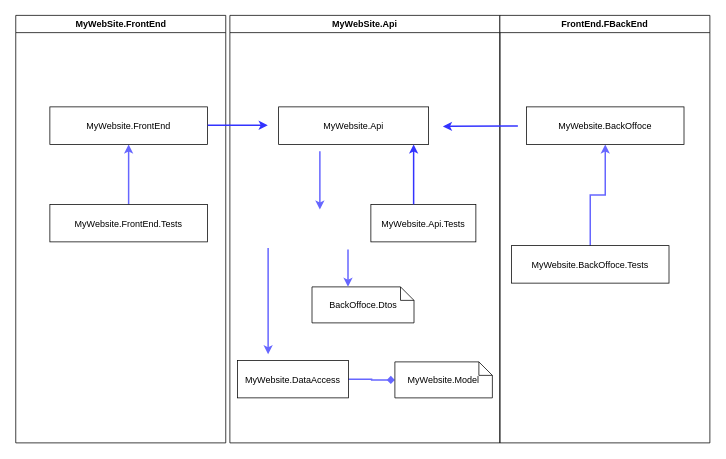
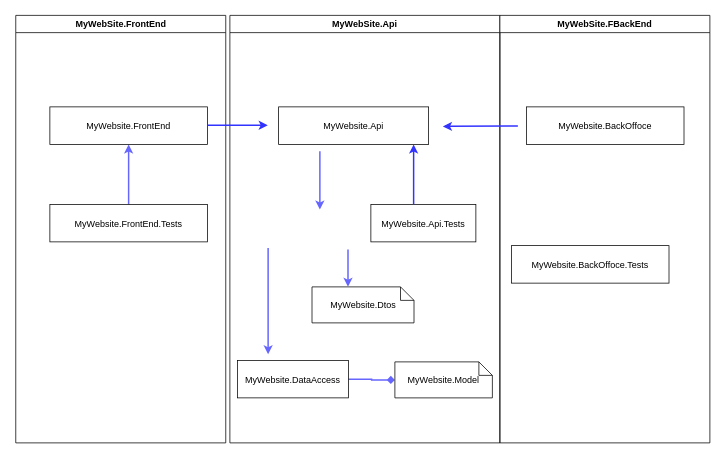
  <mxCell id="0" />
  <mxCell id="1" parent="0" />
  <mxCell id="2" value="MyWebSite.FrontEnd" style="swimlane;whiteSpace=wrap" parent="1" vertex="1"><mxGeometry x="20.5" y="20" width="280" height="570" as="geometry" /></mxCell>
  <mxCell id="3" value="" style="edgeStyle=orthogonalEdgeStyle;rounded=0;orthogonalLoop=1;jettySize=auto;html=1;strokeColor=#6666FF;strokeWidth=2;" edge="1" parent="2" source="4" target="5"><mxGeometry relative="1" as="geometry" /></mxCell>
  <mxCell id="4" value="MyWebsite.FrontEnd.Tests" style="" vertex="1" parent="2"><mxGeometry x="45.5" y="252" width="210" height="50" as="geometry" /></mxCell>
  <mxCell id="5" value="MyWebsite.FrontEnd" style="" vertex="1" parent="2"><mxGeometry x="45.5" y="122" width="210" height="50" as="geometry" /></mxCell>
  <mxCell id="6" value="MyWebSite.Api" style="swimlane;whiteSpace=wrap" parent="1" vertex="1"><mxGeometry x="306" y="20" width="360" height="570" as="geometry" /></mxCell>
  <mxCell id="7" value="MyWebsite.Api" style="" parent="6" vertex="1"><mxGeometry x="65" y="122" width="200" height="50" as="geometry" /></mxCell>
  <mxCell id="8" value="" style="edgeStyle=orthogonalEdgeStyle;rounded=0;orthogonalLoop=1;jettySize=auto;html=1;strokeColor=#6666FF;exitX=1;exitY=0.5;exitDx=0;exitDy=0;strokeWidth=2;endArrow=diamond;" edge="1" parent="6" source="9" target="11"><mxGeometry relative="1" as="geometry" /></mxCell>
  <mxCell id="9" value="MyWebsite.DataAccess" style="" parent="6" vertex="1"><mxGeometry x="10" y="460" width="148" height="50" as="geometry" /></mxCell>
  <mxCell id="10" value="MyWebsite.Api.Tests" style="" parent="6" vertex="1"><mxGeometry x="188" y="252" width="140" height="50" as="geometry" /></mxCell>
  <mxCell id="11" value="MyWebsite.Model" style="shape=note;whiteSpace=wrap;size=18;" parent="6" vertex="1"><mxGeometry x="220" y="462" width="130" height="48" as="geometry" /></mxCell>
  <mxCell id="12" value="" style="endArrow=classic;html=1;fillColor=#f8cecc;strokeColor=#3333FF;strokeWidth=2;" edge="1" parent="6"><mxGeometry width="50" height="50" relative="1" as="geometry"><mxPoint x="-29.5" y="146.5" as="sourcePoint" /><mxPoint x="50.5" y="146.5" as="targetPoint" /></mxGeometry></mxCell>
  <mxCell id="13" value="" style="edgeStyle=orthogonalEdgeStyle;rounded=0;orthogonalLoop=1;jettySize=auto;html=1;strokeColor=#3333FF;strokeWidth=2;" edge="1" parent="6"><mxGeometry relative="1" as="geometry"><mxPoint x="245" y="252" as="sourcePoint" /><mxPoint x="245" y="172" as="targetPoint" /></mxGeometry></mxCell>
  <mxCell id="14" value="" style="edgeStyle=orthogonalEdgeStyle;rounded=0;orthogonalLoop=1;jettySize=auto;html=1;strokeColor=#6666FF;strokeWidth=2;" edge="1" parent="6"><mxGeometry relative="1" as="geometry"><mxPoint x="51" y="310" as="sourcePoint" /><mxPoint x="51" y="452" as="targetPoint" /></mxGeometry></mxCell>
- <mxCell id="15" value="BackOffoce.Dtos" style="shape=note;whiteSpace=wrap;size=18;" vertex="1" parent="6"><mxGeometry x="109.5" y="362" width="136" height="48" as="geometry" /></mxCell>
+ <mxCell id="15" value="MyWebsite.Dtos" style="shape=note;whiteSpace=wrap;size=18;" vertex="1" parent="6"><mxGeometry x="109.5" y="362" width="136" height="48" as="geometry" /></mxCell>
  <mxCell id="16" value="" style="endArrow=classic;html=1;strokeColor=#6666FF;strokeWidth=2;" edge="1" parent="6"><mxGeometry width="50" height="50" relative="1" as="geometry"><mxPoint x="120" y="181" as="sourcePoint" /><mxPoint x="120" y="259" as="targetPoint" /></mxGeometry></mxCell>
  <mxCell id="17" value="" style="endArrow=classic;html=1;strokeColor=#6666FF;strokeWidth=2;" edge="1" parent="6"><mxGeometry width="50" height="50" relative="1" as="geometry"><mxPoint x="157.5" y="312" as="sourcePoint" /><mxPoint x="157.5" y="362" as="targetPoint" /></mxGeometry></mxCell>
- <mxCell id="18" value="FrontEnd.FBackEnd" style="swimlane;whiteSpace=wrap" parent="1" vertex="1"><mxGeometry x="666" y="20" width="280" height="570" as="geometry" /></mxCell>
- <mxCell id="19" value="" style="edgeStyle=orthogonalEdgeStyle;rounded=0;orthogonalLoop=1;jettySize=auto;html=1;strokeColor=#6666FF;strokeWidth=2;" edge="1" parent="18" source="20" target="21"><mxGeometry relative="1" as="geometry" /></mxCell>
+ <mxCell id="18" value="MyWebSite.FBackEnd" style="swimlane;whiteSpace=wrap" parent="1" vertex="1"><mxGeometry x="666" y="20" width="280" height="570" as="geometry" /></mxCell>
  <mxCell id="20" value="MyWebsite.BackOffoce.Tests" style="" vertex="1" parent="18"><mxGeometry x="15.5" y="307" width="210" height="50" as="geometry" /></mxCell>
  <mxCell id="21" value="MyWebsite.BackOffoce" style="" vertex="1" parent="18"><mxGeometry x="35.5" y="122" width="210" height="50" as="geometry" /></mxCell>
  <mxCell id="22" value="" style="endArrow=classic;html=1;strokeColor=#3333FF;strokeWidth=2;" edge="1" parent="18"><mxGeometry width="50" height="50" relative="1" as="geometry"><mxPoint x="24" y="147.5" as="sourcePoint" /><mxPoint x="-76" y="148" as="targetPoint" /></mxGeometry></mxCell>
